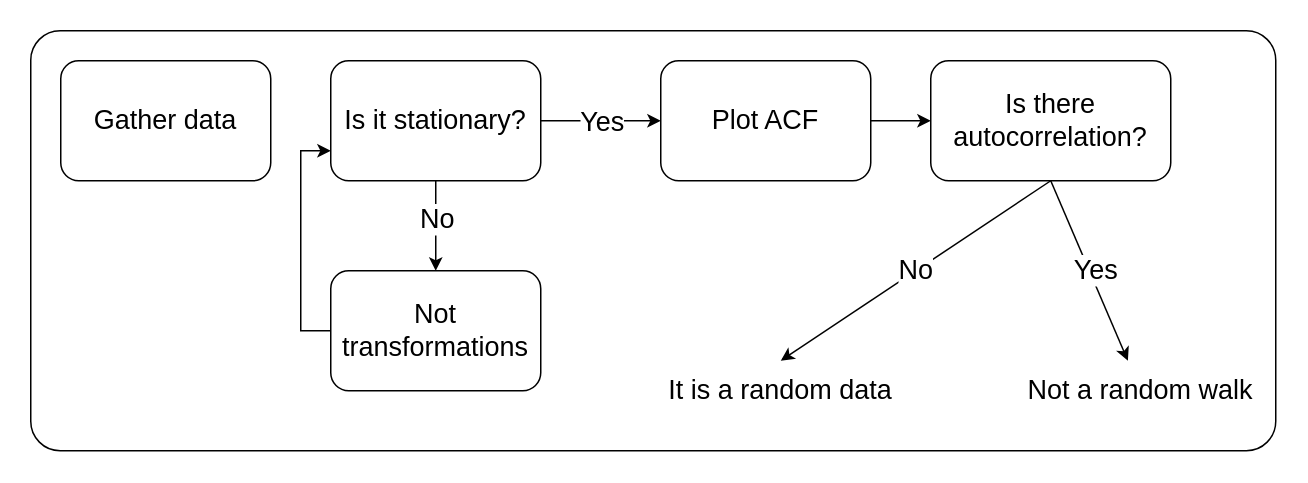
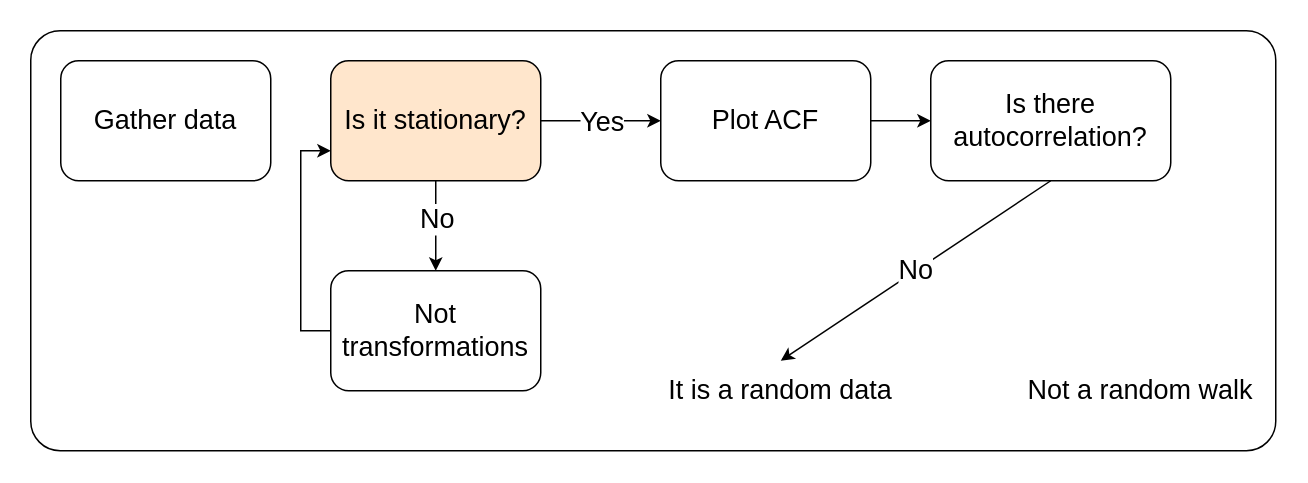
  <mxCell id="0" />
  <mxCell id="1" parent="0" />
  <mxCell id="2" value="" style="rounded=1;whiteSpace=wrap;html=1;fillColor=none;arcSize=7;" parent="1" vertex="1"><mxGeometry x="20" y="20" width="830" height="280" as="geometry" /></mxCell>
  <mxCell id="3" value="&lt;font style=&quot;font-size: 18px;&quot;&gt;Gather data&lt;/font&gt;" style="rounded=1;whiteSpace=wrap;html=1;" parent="1" vertex="1"><mxGeometry x="40" y="40" width="140" height="80" as="geometry" /></mxCell>
  <mxCell id="4" style="edgeStyle=orthogonalEdgeStyle;rounded=0;orthogonalLoop=1;jettySize=auto;html=1;exitX=1;exitY=0.5;exitDx=0;exitDy=0;entryX=0;entryY=0.5;entryDx=0;entryDy=0;spacing=12;" parent="1" source="8" target="10" edge="1"><mxGeometry relative="1" as="geometry"><Array as="points"><mxPoint x="440" y="80" /><mxPoint x="440" y="80" /></Array></mxGeometry></mxCell>
  <mxCell id="5" value="&lt;font style=&quot;font-size: 18px;&quot;&gt;Yes&lt;/font&gt;" style="edgeLabel;html=1;align=center;verticalAlign=middle;resizable=0;points=[];spacing=3;spacingLeft=0;" parent="4" vertex="1" connectable="0"><mxGeometry x="-0.185" relative="1" as="geometry"><mxPoint x="7" as="offset" /></mxGeometry></mxCell>
  <mxCell id="6" style="edgeStyle=orthogonalEdgeStyle;rounded=0;orthogonalLoop=1;jettySize=auto;html=1;exitX=0.5;exitY=1;exitDx=0;exitDy=0;entryX=0.5;entryY=0;entryDx=0;entryDy=0;" parent="1" source="8" target="12" edge="1"><mxGeometry relative="1" as="geometry" /></mxCell>
  <mxCell id="7" value="&lt;font style=&quot;font-size: 18px;&quot;&gt;No&lt;/font&gt;" style="edgeLabel;html=1;align=center;verticalAlign=middle;resizable=0;points=[];" parent="6" vertex="1" connectable="0"><mxGeometry x="-0.167" relative="1" as="geometry"><mxPoint as="offset" /></mxGeometry></mxCell>
- <mxCell id="8" value="&lt;font style=&quot;font-size: 18px;&quot;&gt;Is it stationary?&lt;/font&gt;" style="rounded=1;whiteSpace=wrap;html=1;" parent="1" vertex="1"><mxGeometry x="220" y="40" width="140" height="80" as="geometry" /></mxCell>
+ <mxCell id="8" value="&lt;font style=&quot;font-size: 18px;&quot;&gt;Is it stationary?&lt;/font&gt;" style="rounded=1;whiteSpace=wrap;html=1;fillColor=#ffe6cc;" parent="1" vertex="1"><mxGeometry x="220" y="40" width="140" height="80" as="geometry" /></mxCell>
  <mxCell id="9" style="edgeStyle=orthogonalEdgeStyle;rounded=0;orthogonalLoop=1;jettySize=auto;html=1;exitX=1;exitY=0.5;exitDx=0;exitDy=0;entryX=0;entryY=0.5;entryDx=0;entryDy=0;" parent="1" source="10" target="16" edge="1"><mxGeometry relative="1" as="geometry" /></mxCell>
  <mxCell id="10" value="&lt;font style=&quot;font-size: 18px;&quot;&gt;Plot ACF&lt;/font&gt;" style="rounded=1;whiteSpace=wrap;html=1;" parent="1" vertex="1"><mxGeometry x="440" y="40" width="140" height="80" as="geometry" /></mxCell>
  <mxCell id="11" style="edgeStyle=orthogonalEdgeStyle;rounded=0;orthogonalLoop=1;jettySize=auto;html=1;exitX=0;exitY=0.5;exitDx=0;exitDy=0;entryX=0;entryY=0.75;entryDx=0;entryDy=0;" parent="1" source="12" target="8" edge="1"><mxGeometry relative="1" as="geometry" /></mxCell>
  <mxCell id="12" value="&lt;font style=&quot;font-size: 18px;&quot;&gt;Not transformations&lt;/font&gt;" style="rounded=1;whiteSpace=wrap;html=1;" parent="1" vertex="1"><mxGeometry x="220" y="180" width="140" height="80" as="geometry" /></mxCell>
  <mxCell id="13" value="&lt;span style=&quot;font-size: 18px;&quot;&gt;No&lt;/span&gt;" style="rounded=0;orthogonalLoop=1;jettySize=auto;html=1;exitX=0.5;exitY=1;exitDx=0;exitDy=0;entryX=0.5;entryY=0;entryDx=0;entryDy=0;" parent="1" source="16" target="17" edge="1"><mxGeometry relative="1" as="geometry"><mxPoint as="offset" /></mxGeometry></mxCell>
- <mxCell id="14" style="rounded=0;orthogonalLoop=1;jettySize=auto;html=1;exitX=0.5;exitY=1;exitDx=0;exitDy=0;" parent="1" source="16" target="18" edge="1"><mxGeometry relative="1" as="geometry" /></mxCell>
- <mxCell id="15" value="&lt;span style=&quot;font-size: 18px;&quot;&gt;Yes&lt;/span&gt;" style="edgeLabel;html=1;align=center;verticalAlign=middle;resizable=0;points=[];" parent="14" vertex="1" connectable="0"><mxGeometry x="-0.277" y="-1" relative="1" as="geometry"><mxPoint x="12" y="16" as="offset" /></mxGeometry></mxCell>
  <mxCell id="16" value="&lt;font style=&quot;font-size: 18px;&quot;&gt;Is there autocorrelation?&lt;/font&gt;" style="rounded=1;whiteSpace=wrap;html=1;" parent="1" vertex="1"><mxGeometry x="620" y="40" width="160" height="80" as="geometry" /></mxCell>
  <mxCell id="17" value="&lt;span style=&quot;font-size: 18px;&quot;&gt;It is a random data&lt;/span&gt;" style="text;html=1;strokeColor=none;fillColor=none;align=center;verticalAlign=middle;whiteSpace=wrap;rounded=0;" parent="1" vertex="1"><mxGeometry x="440" y="240" width="160" height="40" as="geometry" /></mxCell>
  <mxCell id="18" value="&lt;span style=&quot;font-size: 18px;&quot;&gt;Not a random walk&lt;/span&gt;" style="text;html=1;strokeColor=none;fillColor=none;align=center;verticalAlign=middle;whiteSpace=wrap;rounded=0;" parent="1" vertex="1"><mxGeometry x="680" y="240" width="160" height="40" as="geometry" /></mxCell>
